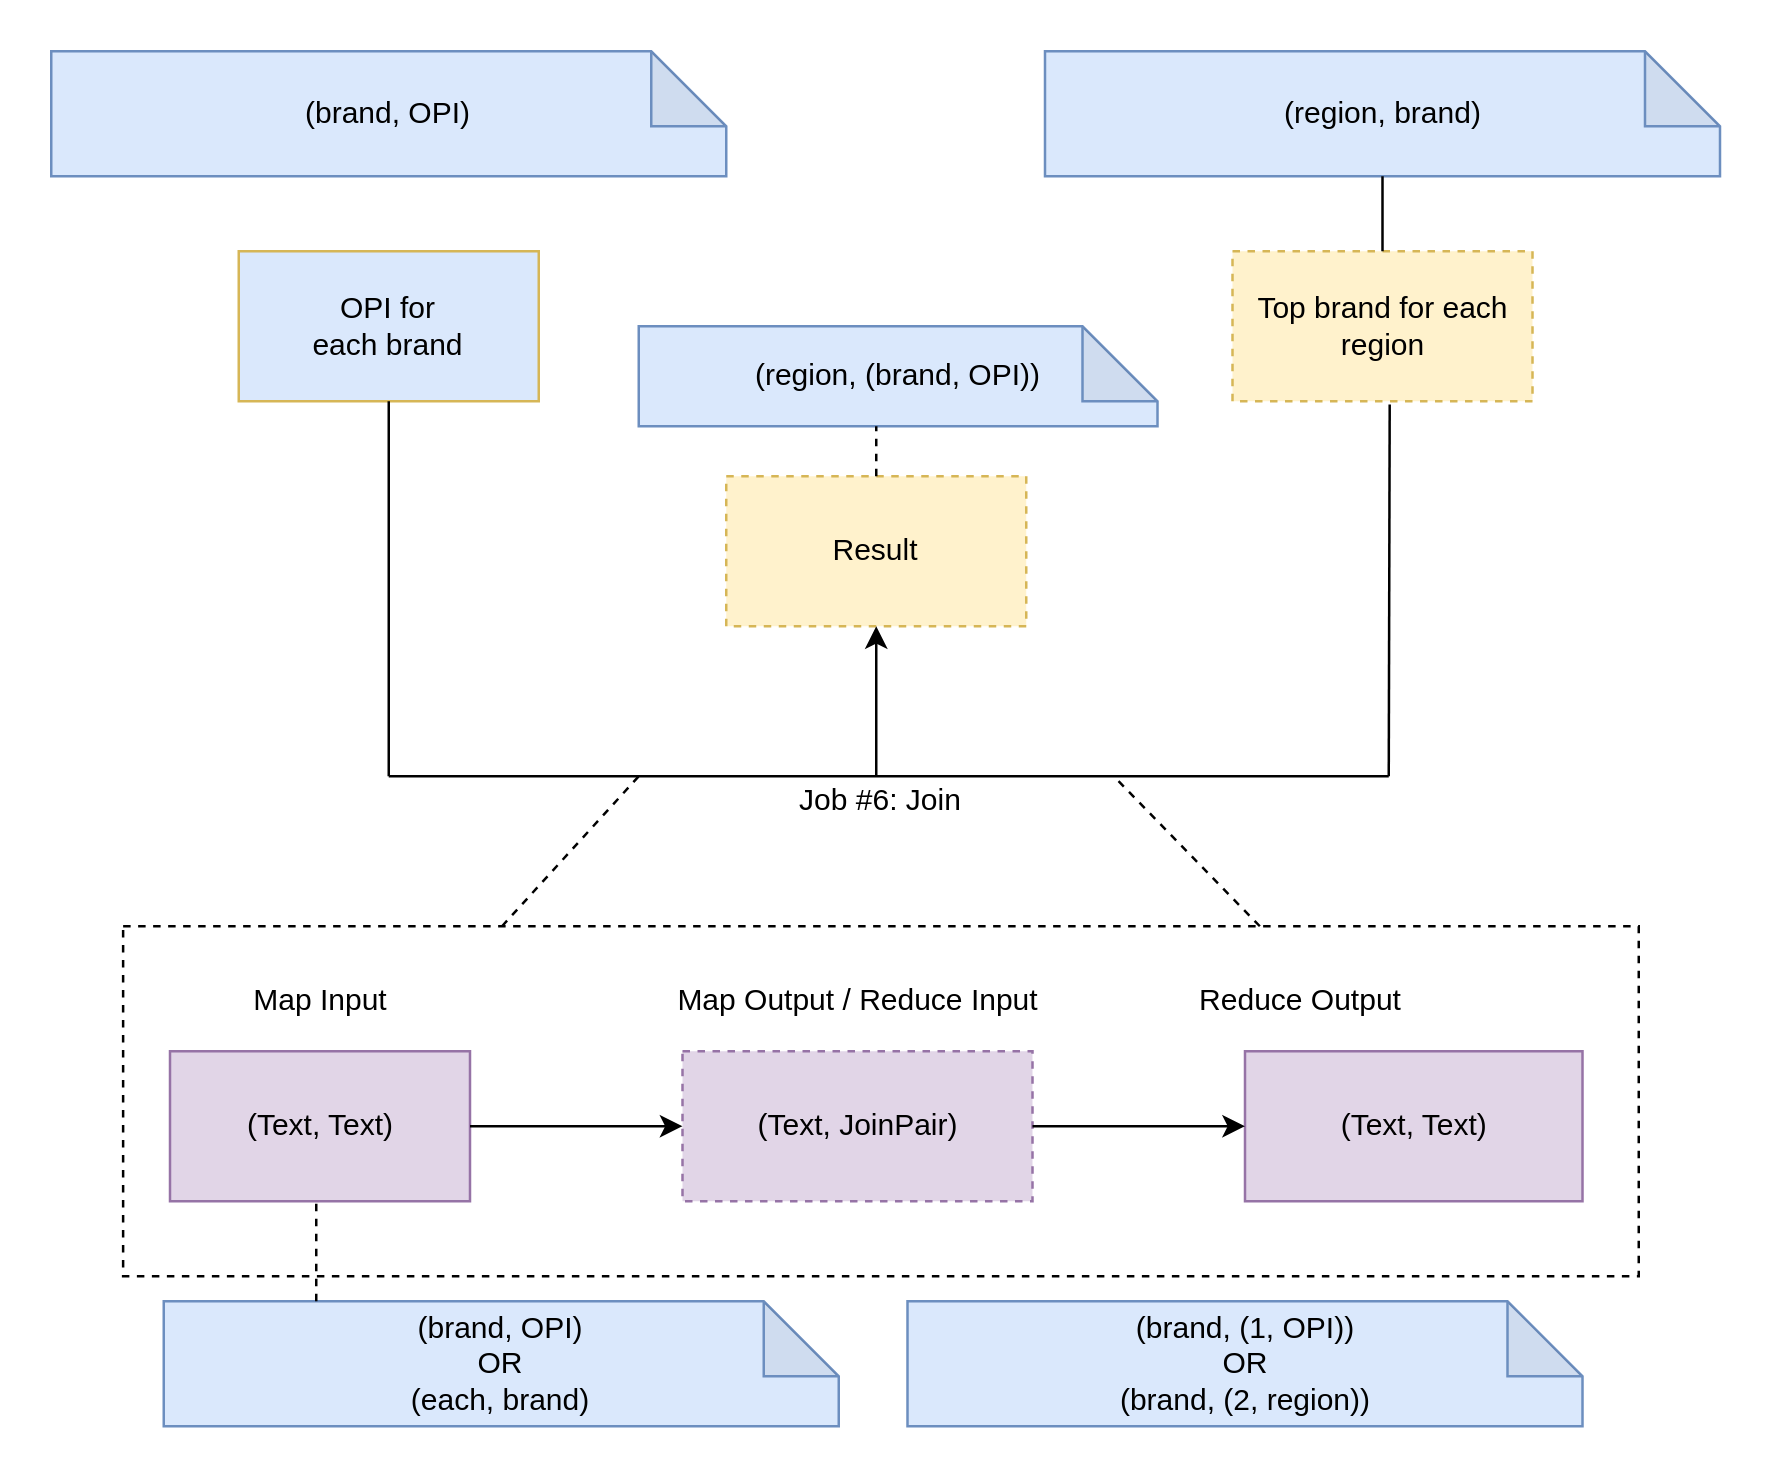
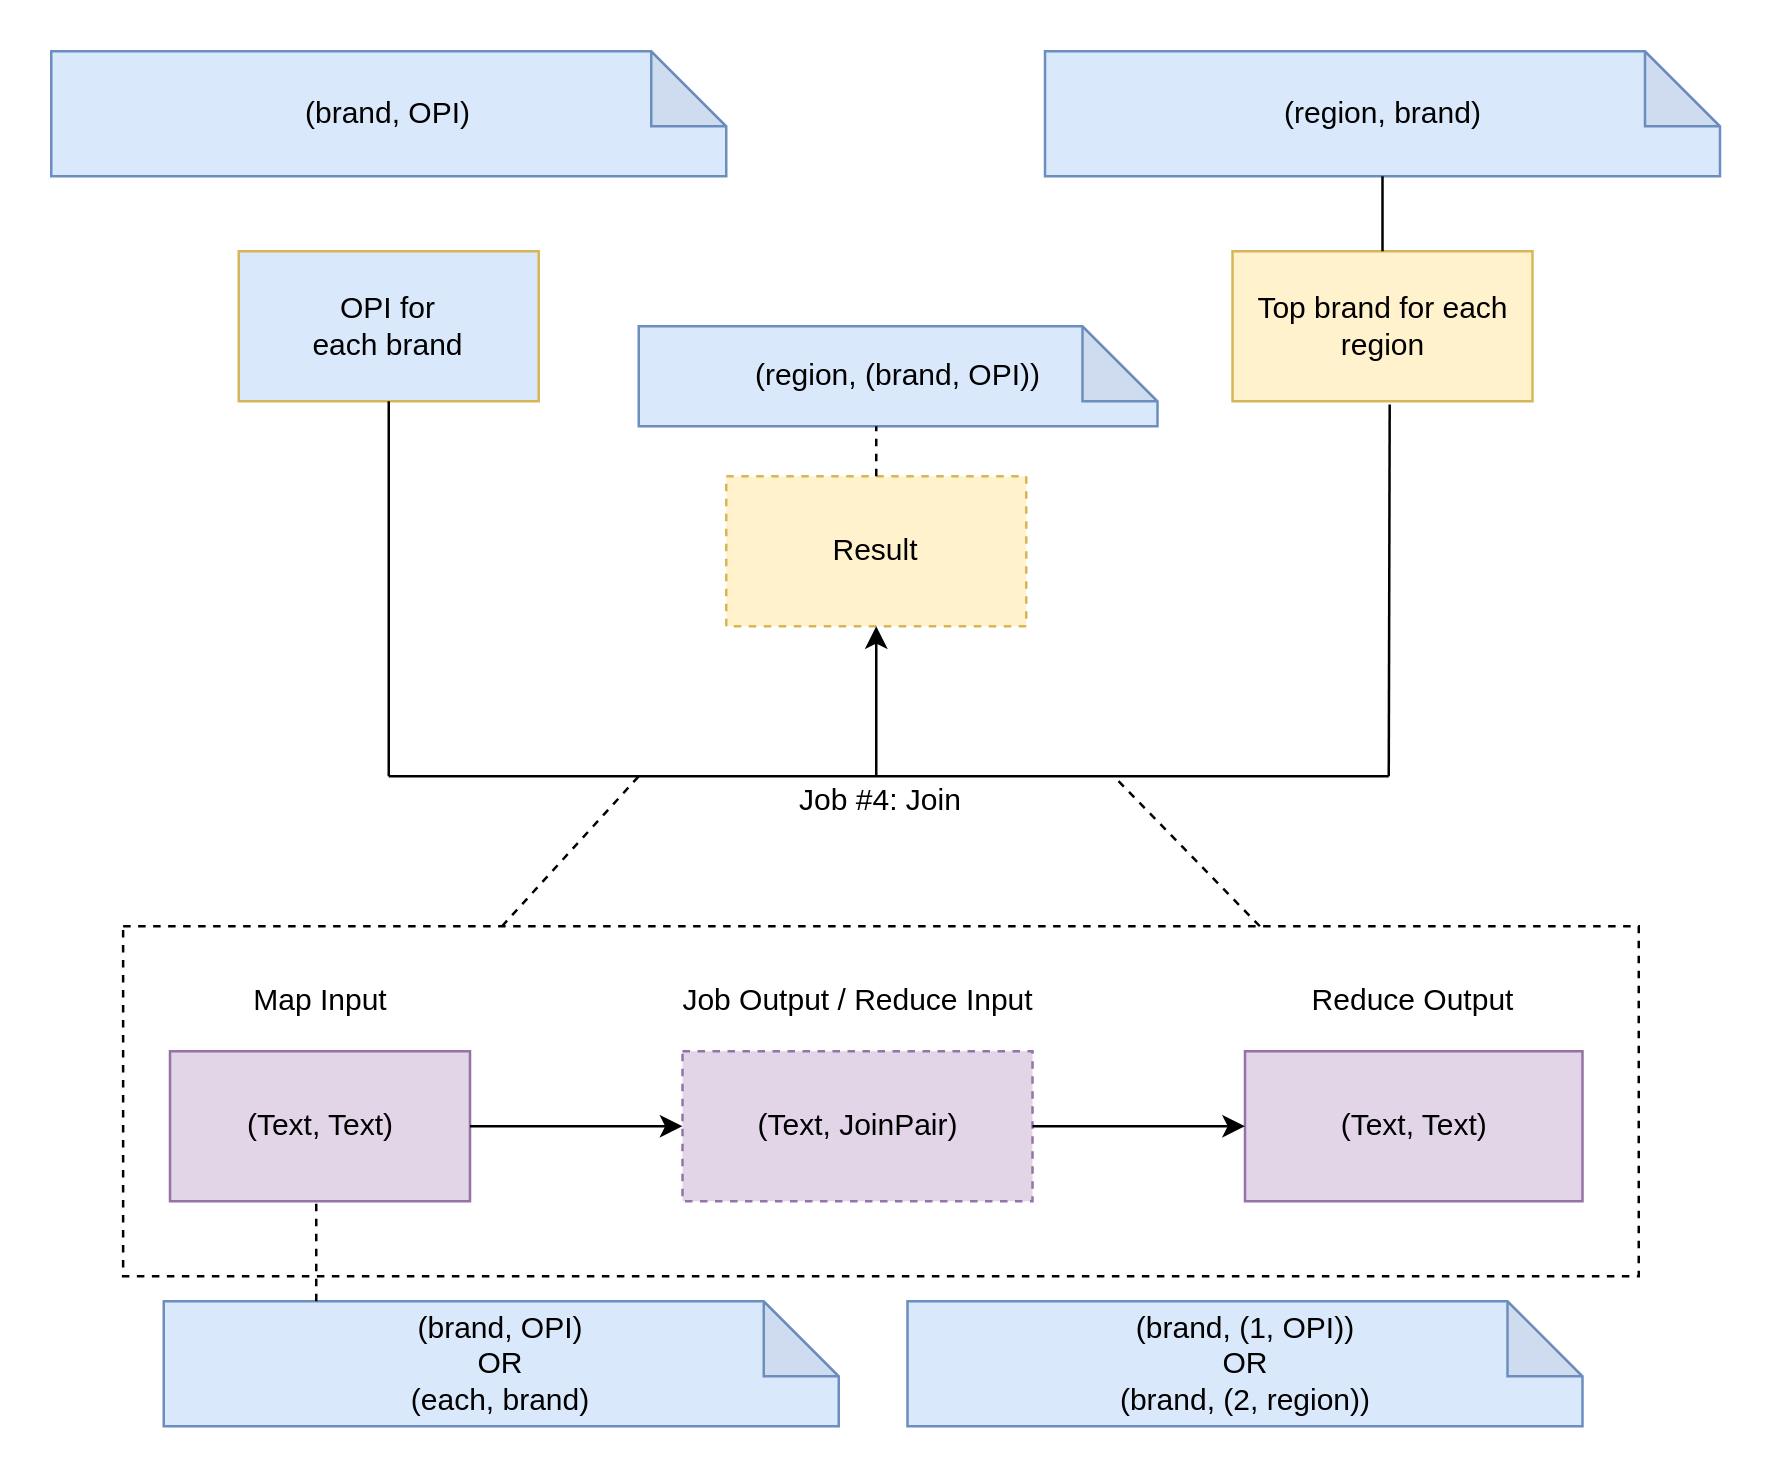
  <mxCell id="0" />
  <mxCell id="1" parent="0" />
  <mxCell id="2" value="OPI for&lt;br&gt;each brand" style="rounded=0;whiteSpace=wrap;html=1;fillColor=#dae8fc;strokeColor=#d6b656;" parent="1" vertex="1"><mxGeometry x="95" y="100" width="120" height="60" as="geometry" /></mxCell>
  <mxCell id="3" value="Result" style="rounded=0;whiteSpace=wrap;html=1;fillColor=#fff2cc;strokeColor=#d6b656;dashed=1;" parent="1" vertex="1"><mxGeometry x="290" y="190" width="120" height="60" as="geometry" /></mxCell>
  <mxCell id="4" value="(region, brand)" style="shape=note;whiteSpace=wrap;html=1;backgroundOutline=1;darkOpacity=0.05;fillColor=#dae8fc;strokeColor=#6c8ebf;" parent="1" vertex="1"><mxGeometry x="417.5" y="20" width="270" height="50" as="geometry" /></mxCell>
  <mxCell id="5" value="(Text, Text)" style="rounded=0;whiteSpace=wrap;html=1;fillColor=#e1d5e7;strokeColor=#9673a6;" parent="1" vertex="1"><mxGeometry x="67.5" y="420" width="120" height="60" as="geometry" /></mxCell>
  <mxCell id="6" value="(Text, JoinPair)" style="rounded=0;whiteSpace=wrap;html=1;fillColor=#e1d5e7;strokeColor=#9673a6;dashed=1;" parent="1" vertex="1"><mxGeometry x="272.5" y="420" width="140" height="60" as="geometry" /></mxCell>
  <mxCell id="7" value="(Text, Text)" style="rounded=0;whiteSpace=wrap;html=1;fillColor=#e1d5e7;strokeColor=#9673a6;" parent="1" vertex="1"><mxGeometry x="497.5" y="420" width="135" height="60" as="geometry" /></mxCell>
  <mxCell id="8" value="Map Input" style="text;html=1;strokeColor=none;fillColor=none;align=center;verticalAlign=middle;whiteSpace=wrap;rounded=0;" parent="1" vertex="1"><mxGeometry x="92.5" y="390" width="70" height="20" as="geometry" /></mxCell>
- <mxCell id="9" value="Map Output / Reduce Input" style="text;html=1;strokeColor=none;fillColor=none;align=center;verticalAlign=middle;whiteSpace=wrap;rounded=0;" parent="1" vertex="1"><mxGeometry x="267.5" y="390" width="150" height="20" as="geometry" /></mxCell>
- <mxCell id="10" value="Reduce Output" style="text;html=1;strokeColor=none;fillColor=none;align=center;verticalAlign=middle;whiteSpace=wrap;rounded=0;" parent="1" vertex="1"><mxGeometry x="475" y="390" width="90" height="20" as="geometry" /></mxCell>
+ <mxCell id="9" value="Job Output / Reduce Input" style="text;html=1;strokeColor=none;fillColor=none;align=center;verticalAlign=middle;whiteSpace=wrap;rounded=0;" parent="1" vertex="1"><mxGeometry x="267.5" y="390" width="150" height="20" as="geometry" /></mxCell>
+ <mxCell id="10" value="Reduce Output" style="text;html=1;strokeColor=none;fillColor=none;align=center;verticalAlign=middle;whiteSpace=wrap;rounded=0;" parent="1" vertex="1"><mxGeometry x="520" y="390" width="90" height="20" as="geometry" /></mxCell>
  <mxCell id="11" value="" style="endArrow=classic;html=1;exitX=1;exitY=0.5;exitDx=0;exitDy=0;entryX=0;entryY=0.5;entryDx=0;entryDy=0;" parent="1" source="5" target="6" edge="1"><mxGeometry width="50" height="50" relative="1" as="geometry"><mxPoint x="162.5" y="580" as="sourcePoint" /><mxPoint x="212.5" y="530" as="targetPoint" /></mxGeometry></mxCell>
  <mxCell id="12" value="" style="endArrow=classic;html=1;exitX=1;exitY=0.5;exitDx=0;exitDy=0;entryX=0;entryY=0.5;entryDx=0;entryDy=0;" parent="1" source="6" target="7" edge="1"><mxGeometry width="50" height="50" relative="1" as="geometry"><mxPoint x="432.5" y="560" as="sourcePoint" /><mxPoint x="482.5" y="510" as="targetPoint" /></mxGeometry></mxCell>
  <mxCell id="13" value="(brand, OPI)" style="shape=note;whiteSpace=wrap;html=1;backgroundOutline=1;darkOpacity=0.05;fillColor=#dae8fc;strokeColor=#6c8ebf;" parent="1" vertex="1"><mxGeometry x="20" y="20" width="270" height="50" as="geometry" /></mxCell>
- <mxCell id="14" value="Top brand for each region" style="rounded=0;whiteSpace=wrap;html=1;fillColor=#fff2cc;strokeColor=#d6b656;dashed=1;" parent="1" vertex="1"><mxGeometry x="492.5" y="100" width="120" height="60" as="geometry" /></mxCell>
+ <mxCell id="14" value="Top brand for each region" style="rounded=0;whiteSpace=wrap;html=1;fillColor=#fff2cc;strokeColor=#d6b656;" parent="1" vertex="1"><mxGeometry x="492.5" y="100" width="120" height="60" as="geometry" /></mxCell>
  <mxCell id="15" value="" style="endArrow=none;html=1;" parent="1" edge="1"><mxGeometry width="50" height="50" relative="1" as="geometry"><mxPoint x="155" y="310" as="sourcePoint" /><mxPoint x="555" y="310" as="targetPoint" /></mxGeometry></mxCell>
  <mxCell id="16" value="" style="endArrow=classic;html=1;entryX=0.5;entryY=1;entryDx=0;entryDy=0;" parent="1" target="3" edge="1"><mxGeometry width="50" height="50" relative="1" as="geometry"><mxPoint x="350" y="310" as="sourcePoint" /><mxPoint x="255" y="230" as="targetPoint" /></mxGeometry></mxCell>
  <mxCell id="17" value="" style="endArrow=none;html=1;entryX=0.5;entryY=1;entryDx=0;entryDy=0;" parent="1" target="2" edge="1"><mxGeometry width="50" height="50" relative="1" as="geometry"><mxPoint x="155" y="310" as="sourcePoint" /><mxPoint x="185" y="200" as="targetPoint" /></mxGeometry></mxCell>
  <mxCell id="18" value="" style="endArrow=none;html=1;entryX=0.524;entryY=1.022;entryDx=0;entryDy=0;entryPerimeter=0;" parent="1" target="14" edge="1"><mxGeometry width="50" height="50" relative="1" as="geometry"><mxPoint x="555" y="310" as="sourcePoint" /><mxPoint x="555" y="170" as="targetPoint" /></mxGeometry></mxCell>
  <mxCell id="19" value="" style="endArrow=none;dashed=0;html=1;exitX=0.5;exitY=0;exitDx=0;exitDy=0;entryX=0.5;entryY=1;entryDx=0;entryDy=0;entryPerimeter=0;" parent="1" source="14" target="4" edge="1"><mxGeometry width="50" height="50" relative="1" as="geometry"><mxPoint x="355" y="140" as="sourcePoint" /><mxPoint x="553" y="70" as="targetPoint" /></mxGeometry></mxCell>
  <mxCell id="20" value="(region, (brand, OPI))" style="shape=note;whiteSpace=wrap;html=1;backgroundOutline=1;darkOpacity=0.05;fillColor=#dae8fc;strokeColor=#6c8ebf;" parent="1" vertex="1"><mxGeometry x="255" y="130" width="207.5" height="40" as="geometry" /></mxCell>
  <mxCell id="21" value="" style="endArrow=none;dashed=1;html=1;exitX=0.5;exitY=0;exitDx=0;exitDy=0;" parent="1" source="3" edge="1"><mxGeometry width="50" height="50" relative="1" as="geometry"><mxPoint x="205" y="260" as="sourcePoint" /><mxPoint x="350" y="170" as="targetPoint" /></mxGeometry></mxCell>
  <mxCell id="22" value="" style="endArrow=none;dashed=1;html=1;exitX=0.25;exitY=0;exitDx=0;exitDy=0;" parent="1" edge="1"><mxGeometry width="50" height="50" relative="1" as="geometry"><mxPoint x="200.312" y="370" as="sourcePoint" /><mxPoint x="255" y="310" as="targetPoint" /></mxGeometry></mxCell>
  <mxCell id="23" value="" style="endArrow=none;dashed=1;html=1;exitX=0.75;exitY=0;exitDx=0;exitDy=0;" parent="1" edge="1"><mxGeometry width="50" height="50" relative="1" as="geometry"><mxPoint x="503.438" y="370" as="sourcePoint" /><mxPoint x="445" y="310" as="targetPoint" /></mxGeometry></mxCell>
- <mxCell id="24" value="Job #6: Join" style="text;html=1;strokeColor=none;fillColor=none;align=center;verticalAlign=middle;whiteSpace=wrap;rounded=0;dashed=1;" parent="1" vertex="1"><mxGeometry x="311.88" y="310" width="80" height="20" as="geometry" /></mxCell>
+ <mxCell id="24" value="Job #4: Join" style="text;html=1;strokeColor=none;fillColor=none;align=center;verticalAlign=middle;whiteSpace=wrap;rounded=0;dashed=1;" parent="1" vertex="1"><mxGeometry x="311.88" y="310" width="80" height="20" as="geometry" /></mxCell>
  <mxCell id="25" value="(brand, OPI)&lt;br&gt;OR&lt;br&gt;(each, brand)" style="shape=note;whiteSpace=wrap;html=1;backgroundOutline=1;darkOpacity=0.05;fillColor=#dae8fc;strokeColor=#6c8ebf;" vertex="1" parent="1"><mxGeometry x="65" y="520" width="270" height="50" as="geometry" /></mxCell>
  <mxCell id="26" value="(brand, (1, OPI))&lt;br&gt;OR&lt;br&gt;(brand, (2, region))" style="shape=note;whiteSpace=wrap;html=1;backgroundOutline=1;darkOpacity=0.05;fillColor=#dae8fc;strokeColor=#6c8ebf;" vertex="1" parent="1"><mxGeometry x="362.5" y="520" width="270" height="50" as="geometry" /></mxCell>
  <mxCell id="27" value="" style="endArrow=none;dashed=1;html=1;" edge="1" parent="1"><mxGeometry width="50" height="50" relative="1" as="geometry"><mxPoint x="126" y="520" as="sourcePoint" /><mxPoint x="126" y="480" as="targetPoint" /></mxGeometry></mxCell>
  <mxCell id="28" value="" style="rounded=0;whiteSpace=wrap;html=1;dashed=1;fillColor=none;" vertex="1" parent="1"><mxGeometry x="48.75" y="370" width="606.25" height="140" as="geometry" /></mxCell>
